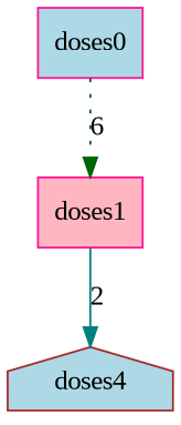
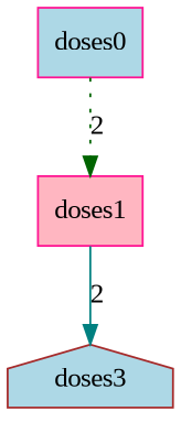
  digraph {
    fontname="Liberation Serif"
    node [color=deeppink fillcolor=lightblue fontname="Liberation Serif" shape=box style=filled]
    edge [fontname="Liberation Serif"]
    n1 [label=doses0]
    n2 [fillcolor=lightpink label=doses1]
-   n3 [color=brown label=doses4 shape=house]
-   n1 -> n2 [color=darkgreen label=6 style=dotted]
+   n3 [color=brown label=doses3 shape=house]
+   n1 -> n2 [color=darkgreen label=2 style=dotted]
    n2 -> n3 [color=teal label=2 style=solid]
  }
